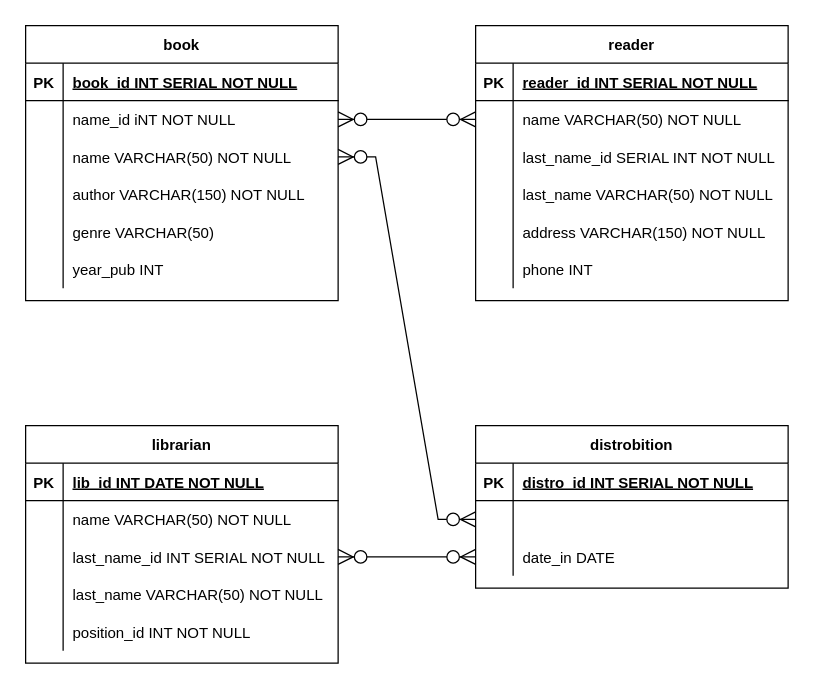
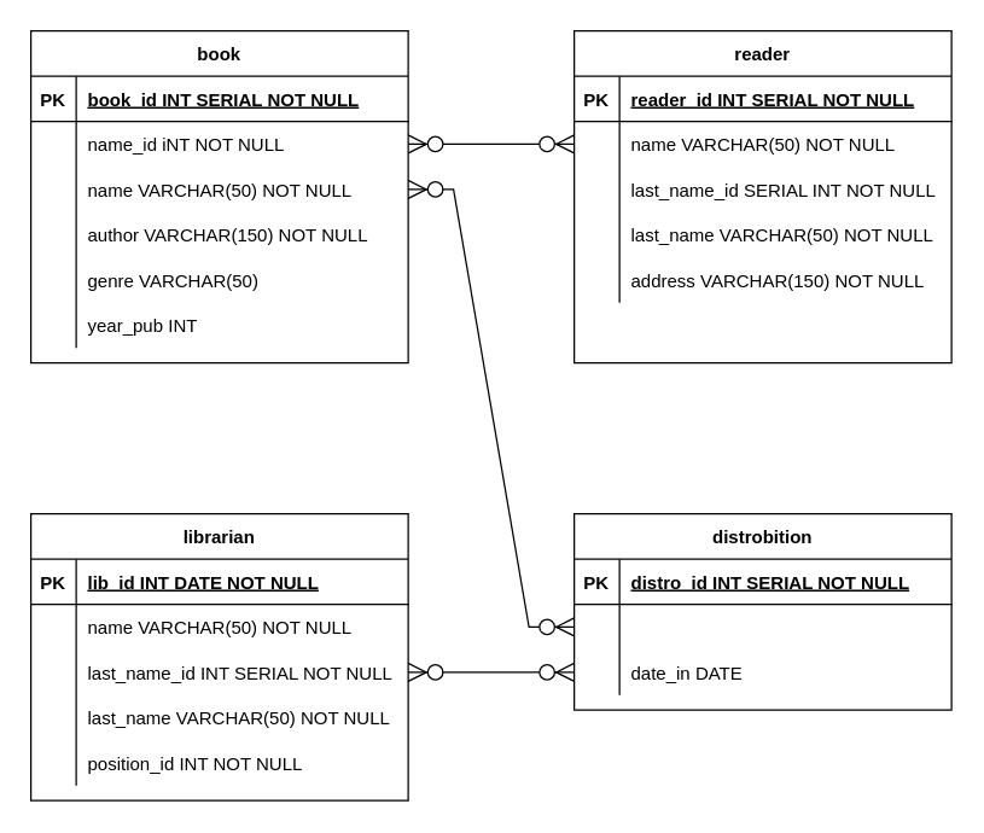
  <mxCell id="0" />
  <mxCell id="1" parent="0" />
  <mxCell id="2" value="book" style="shape=table;startSize=30;container=1;collapsible=1;childLayout=tableLayout;fixedRows=1;rowLines=0;fontStyle=1;align=center;resizeLast=1;" vertex="1" parent="1"><mxGeometry x="20" y="20" width="250" height="220" as="geometry" /></mxCell>
  <mxCell id="3" value="" style="shape=partialRectangle;collapsible=0;dropTarget=0;pointerEvents=0;fillColor=none;points=[[0,0.5],[1,0.5]];portConstraint=eastwest;top=0;left=0;right=0;bottom=1;" vertex="1" parent="2"><mxGeometry y="30" width="250" height="30" as="geometry" /></mxCell>
  <mxCell id="4" value="PK" style="shape=partialRectangle;overflow=hidden;connectable=0;fillColor=none;top=0;left=0;bottom=0;right=0;fontStyle=1;" vertex="1" parent="3"><mxGeometry width="30" height="30" as="geometry"><mxRectangle width="30" height="30" as="alternateBounds" /></mxGeometry></mxCell>
  <mxCell id="5" value="book_id INT SERIAL NOT NULL " style="shape=partialRectangle;overflow=hidden;connectable=0;fillColor=none;top=0;left=0;bottom=0;right=0;align=left;spacingLeft=6;fontStyle=5;" vertex="1" parent="3"><mxGeometry x="30" width="220" height="30" as="geometry"><mxRectangle width="220" height="30" as="alternateBounds" /></mxGeometry></mxCell>
  <mxCell id="6" value="" style="shape=partialRectangle;collapsible=0;dropTarget=0;pointerEvents=0;fillColor=none;points=[[0,0.5],[1,0.5]];portConstraint=eastwest;top=0;left=0;right=0;bottom=0;" vertex="1" parent="2"><mxGeometry y="60" width="250" height="30" as="geometry" /></mxCell>
  <mxCell id="7" value="" style="shape=partialRectangle;overflow=hidden;connectable=0;fillColor=none;top=0;left=0;bottom=0;right=0;" vertex="1" parent="6"><mxGeometry width="30" height="30" as="geometry"><mxRectangle width="30" height="30" as="alternateBounds" /></mxGeometry></mxCell>
  <mxCell id="8" value="name_id iNT NOT NULL" style="shape=partialRectangle;overflow=hidden;connectable=0;fillColor=none;top=0;left=0;bottom=0;right=0;align=left;spacingLeft=6;" vertex="1" parent="6"><mxGeometry x="30" width="220" height="30" as="geometry"><mxRectangle width="220" height="30" as="alternateBounds" /></mxGeometry></mxCell>
  <mxCell id="9" style="shape=partialRectangle;collapsible=0;dropTarget=0;pointerEvents=0;fillColor=none;points=[[0,0.5],[1,0.5]];portConstraint=eastwest;top=0;left=0;right=0;bottom=0;" vertex="1" parent="2"><mxGeometry y="90" width="250" height="30" as="geometry" /></mxCell>
  <mxCell id="10" style="shape=partialRectangle;overflow=hidden;connectable=0;fillColor=none;top=0;left=0;bottom=0;right=0;" vertex="1" parent="9"><mxGeometry width="30" height="30" as="geometry"><mxRectangle width="30" height="30" as="alternateBounds" /></mxGeometry></mxCell>
  <mxCell id="11" value="name VARCHAR(50) NOT NULL" style="shape=partialRectangle;overflow=hidden;connectable=0;fillColor=none;top=0;left=0;bottom=0;right=0;align=left;spacingLeft=6;" vertex="1" parent="9"><mxGeometry x="30" width="220" height="30" as="geometry"><mxRectangle width="220" height="30" as="alternateBounds" /></mxGeometry></mxCell>
  <mxCell id="12" style="shape=partialRectangle;collapsible=0;dropTarget=0;pointerEvents=0;fillColor=none;points=[[0,0.5],[1,0.5]];portConstraint=eastwest;top=0;left=0;right=0;bottom=0;" vertex="1" parent="2"><mxGeometry y="120" width="250" height="30" as="geometry" /></mxCell>
  <mxCell id="13" style="shape=partialRectangle;overflow=hidden;connectable=0;fillColor=none;top=0;left=0;bottom=0;right=0;" vertex="1" parent="12"><mxGeometry width="30" height="30" as="geometry"><mxRectangle width="30" height="30" as="alternateBounds" /></mxGeometry></mxCell>
  <mxCell id="14" value="author VARCHAR(150) NOT NULL" style="shape=partialRectangle;overflow=hidden;connectable=0;fillColor=none;top=0;left=0;bottom=0;right=0;align=left;spacingLeft=6;" vertex="1" parent="12"><mxGeometry x="30" width="220" height="30" as="geometry"><mxRectangle width="220" height="30" as="alternateBounds" /></mxGeometry></mxCell>
  <mxCell id="15" style="shape=partialRectangle;collapsible=0;dropTarget=0;pointerEvents=0;fillColor=none;points=[[0,0.5],[1,0.5]];portConstraint=eastwest;top=0;left=0;right=0;bottom=0;" vertex="1" parent="2"><mxGeometry y="150" width="250" height="30" as="geometry" /></mxCell>
  <mxCell id="16" style="shape=partialRectangle;overflow=hidden;connectable=0;fillColor=none;top=0;left=0;bottom=0;right=0;" vertex="1" parent="15"><mxGeometry width="30" height="30" as="geometry"><mxRectangle width="30" height="30" as="alternateBounds" /></mxGeometry></mxCell>
  <mxCell id="17" value="genre VARCHAR(50)" style="shape=partialRectangle;overflow=hidden;connectable=0;fillColor=none;top=0;left=0;bottom=0;right=0;align=left;spacingLeft=6;" vertex="1" parent="15"><mxGeometry x="30" width="220" height="30" as="geometry"><mxRectangle width="220" height="30" as="alternateBounds" /></mxGeometry></mxCell>
  <mxCell id="18" style="shape=partialRectangle;collapsible=0;dropTarget=0;pointerEvents=0;fillColor=none;points=[[0,0.5],[1,0.5]];portConstraint=eastwest;top=0;left=0;right=0;bottom=0;" vertex="1" parent="2"><mxGeometry y="180" width="250" height="30" as="geometry" /></mxCell>
  <mxCell id="19" style="shape=partialRectangle;overflow=hidden;connectable=0;fillColor=none;top=0;left=0;bottom=0;right=0;" vertex="1" parent="18"><mxGeometry width="30" height="30" as="geometry"><mxRectangle width="30" height="30" as="alternateBounds" /></mxGeometry></mxCell>
  <mxCell id="20" value="year_pub INT" style="shape=partialRectangle;overflow=hidden;connectable=0;fillColor=none;top=0;left=0;bottom=0;right=0;align=left;spacingLeft=6;" vertex="1" parent="18"><mxGeometry x="30" width="220" height="30" as="geometry"><mxRectangle width="220" height="30" as="alternateBounds" /></mxGeometry></mxCell>
  <mxCell id="21" value="reader" style="shape=table;startSize=30;container=1;collapsible=1;childLayout=tableLayout;fixedRows=1;rowLines=0;fontStyle=1;align=center;resizeLast=1;" vertex="1" parent="1"><mxGeometry x="380" y="20" width="250" height="220" as="geometry" /></mxCell>
  <mxCell id="22" value="" style="shape=partialRectangle;collapsible=0;dropTarget=0;pointerEvents=0;fillColor=none;points=[[0,0.5],[1,0.5]];portConstraint=eastwest;top=0;left=0;right=0;bottom=1;" vertex="1" parent="21"><mxGeometry y="30" width="250" height="30" as="geometry" /></mxCell>
  <mxCell id="23" value="PK" style="shape=partialRectangle;overflow=hidden;connectable=0;fillColor=none;top=0;left=0;bottom=0;right=0;fontStyle=1;" vertex="1" parent="22"><mxGeometry width="30" height="30" as="geometry"><mxRectangle width="30" height="30" as="alternateBounds" /></mxGeometry></mxCell>
  <mxCell id="24" value="reader_id INT SERIAL NOT NULL " style="shape=partialRectangle;overflow=hidden;connectable=0;fillColor=none;top=0;left=0;bottom=0;right=0;align=left;spacingLeft=6;fontStyle=5;" vertex="1" parent="22"><mxGeometry x="30" width="220" height="30" as="geometry"><mxRectangle width="220" height="30" as="alternateBounds" /></mxGeometry></mxCell>
  <mxCell id="25" style="shape=partialRectangle;collapsible=0;dropTarget=0;pointerEvents=0;fillColor=none;points=[[0,0.5],[1,0.5]];portConstraint=eastwest;top=0;left=0;right=0;bottom=0;" vertex="1" parent="21"><mxGeometry y="60" width="250" height="30" as="geometry" /></mxCell>
  <mxCell id="26" style="shape=partialRectangle;overflow=hidden;connectable=0;fillColor=none;top=0;left=0;bottom=0;right=0;" vertex="1" parent="25"><mxGeometry width="30" height="30" as="geometry"><mxRectangle width="30" height="30" as="alternateBounds" /></mxGeometry></mxCell>
  <mxCell id="27" value="name VARCHAR(50) NOT NULL" style="shape=partialRectangle;overflow=hidden;connectable=0;fillColor=none;top=0;left=0;bottom=0;right=0;align=left;spacingLeft=6;" vertex="1" parent="25"><mxGeometry x="30" width="220" height="30" as="geometry"><mxRectangle width="220" height="30" as="alternateBounds" /></mxGeometry></mxCell>
  <mxCell id="28" style="shape=partialRectangle;collapsible=0;dropTarget=0;pointerEvents=0;fillColor=none;points=[[0,0.5],[1,0.5]];portConstraint=eastwest;top=0;left=0;right=0;bottom=0;" vertex="1" parent="21"><mxGeometry y="90" width="250" height="30" as="geometry" /></mxCell>
  <mxCell id="29" style="shape=partialRectangle;overflow=hidden;connectable=0;fillColor=none;top=0;left=0;bottom=0;right=0;" vertex="1" parent="28"><mxGeometry width="30" height="30" as="geometry"><mxRectangle width="30" height="30" as="alternateBounds" /></mxGeometry></mxCell>
  <mxCell id="30" value="last_name_id SERIAL INT NOT NULL" style="shape=partialRectangle;overflow=hidden;connectable=0;fillColor=none;top=0;left=0;bottom=0;right=0;align=left;spacingLeft=6;" vertex="1" parent="28"><mxGeometry x="30" width="220" height="30" as="geometry"><mxRectangle width="220" height="30" as="alternateBounds" /></mxGeometry></mxCell>
  <mxCell id="31" style="shape=partialRectangle;collapsible=0;dropTarget=0;pointerEvents=0;fillColor=none;points=[[0,0.5],[1,0.5]];portConstraint=eastwest;top=0;left=0;right=0;bottom=0;" vertex="1" parent="21"><mxGeometry y="120" width="250" height="30" as="geometry" /></mxCell>
  <mxCell id="32" style="shape=partialRectangle;overflow=hidden;connectable=0;fillColor=none;top=0;left=0;bottom=0;right=0;" vertex="1" parent="31"><mxGeometry width="30" height="30" as="geometry"><mxRectangle width="30" height="30" as="alternateBounds" /></mxGeometry></mxCell>
  <mxCell id="33" value="last_name VARCHAR(50) NOT NULL" style="shape=partialRectangle;overflow=hidden;connectable=0;fillColor=none;top=0;left=0;bottom=0;right=0;align=left;spacingLeft=6;" vertex="1" parent="31"><mxGeometry x="30" width="220" height="30" as="geometry"><mxRectangle width="220" height="30" as="alternateBounds" /></mxGeometry></mxCell>
  <mxCell id="34" style="shape=partialRectangle;collapsible=0;dropTarget=0;pointerEvents=0;fillColor=none;points=[[0,0.5],[1,0.5]];portConstraint=eastwest;top=0;left=0;right=0;bottom=0;" vertex="1" parent="21"><mxGeometry y="150" width="250" height="30" as="geometry" /></mxCell>
  <mxCell id="35" style="shape=partialRectangle;overflow=hidden;connectable=0;fillColor=none;top=0;left=0;bottom=0;right=0;" vertex="1" parent="34"><mxGeometry width="30" height="30" as="geometry"><mxRectangle width="30" height="30" as="alternateBounds" /></mxGeometry></mxCell>
  <mxCell id="36" value="address VARCHAR(150) NOT NULL" style="shape=partialRectangle;overflow=hidden;connectable=0;fillColor=none;top=0;left=0;bottom=0;right=0;align=left;spacingLeft=6;" vertex="1" parent="34"><mxGeometry x="30" width="220" height="30" as="geometry"><mxRectangle width="220" height="30" as="alternateBounds" /></mxGeometry></mxCell>
  <mxCell id="37" style="shape=partialRectangle;collapsible=0;dropTarget=0;pointerEvents=0;fillColor=none;points=[[0,0.5],[1,0.5]];portConstraint=eastwest;top=0;left=0;right=0;bottom=0;" vertex="1" parent="21"><mxGeometry y="180" width="250" height="30" as="geometry" /></mxCell>
  <mxCell id="38" style="shape=partialRectangle;overflow=hidden;connectable=0;fillColor=none;top=0;left=0;bottom=0;right=0;" vertex="1" parent="37"><mxGeometry width="30" height="30" as="geometry"><mxRectangle width="30" height="30" as="alternateBounds" /></mxGeometry></mxCell>
- <mxCell id="39" value="phone INT" style="shape=partialRectangle;overflow=hidden;connectable=0;fillColor=none;top=0;left=0;bottom=0;right=0;align=left;spacingLeft=6;" vertex="1" parent="37"><mxGeometry x="30" width="220" height="30" as="geometry"><mxRectangle width="220" height="30" as="alternateBounds" /></mxGeometry></mxCell>
  <mxCell id="40" value="librarian" style="shape=table;startSize=30;container=1;collapsible=1;childLayout=tableLayout;fixedRows=1;rowLines=0;fontStyle=1;align=center;resizeLast=1;" vertex="1" parent="1"><mxGeometry x="20" y="340" width="250" height="190" as="geometry" /></mxCell>
  <mxCell id="41" value="" style="shape=partialRectangle;collapsible=0;dropTarget=0;pointerEvents=0;fillColor=none;points=[[0,0.5],[1,0.5]];portConstraint=eastwest;top=0;left=0;right=0;bottom=1;" vertex="1" parent="40"><mxGeometry y="30" width="250" height="30" as="geometry" /></mxCell>
  <mxCell id="42" value="PK" style="shape=partialRectangle;overflow=hidden;connectable=0;fillColor=none;top=0;left=0;bottom=0;right=0;fontStyle=1;" vertex="1" parent="41"><mxGeometry width="30" height="30" as="geometry"><mxRectangle width="30" height="30" as="alternateBounds" /></mxGeometry></mxCell>
  <mxCell id="43" value="lib_id INT DATE NOT NULL " style="shape=partialRectangle;overflow=hidden;connectable=0;fillColor=none;top=0;left=0;bottom=0;right=0;align=left;spacingLeft=6;fontStyle=5;" vertex="1" parent="41"><mxGeometry x="30" width="220" height="30" as="geometry"><mxRectangle width="220" height="30" as="alternateBounds" /></mxGeometry></mxCell>
  <mxCell id="44" style="shape=partialRectangle;collapsible=0;dropTarget=0;pointerEvents=0;fillColor=none;points=[[0,0.5],[1,0.5]];portConstraint=eastwest;top=0;left=0;right=0;bottom=0;" vertex="1" parent="40"><mxGeometry y="60" width="250" height="30" as="geometry" /></mxCell>
  <mxCell id="45" style="shape=partialRectangle;overflow=hidden;connectable=0;fillColor=none;top=0;left=0;bottom=0;right=0;" vertex="1" parent="44"><mxGeometry width="30" height="30" as="geometry"><mxRectangle width="30" height="30" as="alternateBounds" /></mxGeometry></mxCell>
  <mxCell id="46" value="name VARCHAR(50) NOT NULL" style="shape=partialRectangle;overflow=hidden;connectable=0;fillColor=none;top=0;left=0;bottom=0;right=0;align=left;spacingLeft=6;" vertex="1" parent="44"><mxGeometry x="30" width="220" height="30" as="geometry"><mxRectangle width="220" height="30" as="alternateBounds" /></mxGeometry></mxCell>
  <mxCell id="47" style="shape=partialRectangle;collapsible=0;dropTarget=0;pointerEvents=0;fillColor=none;points=[[0,0.5],[1,0.5]];portConstraint=eastwest;top=0;left=0;right=0;bottom=0;" vertex="1" parent="40"><mxGeometry y="90" width="250" height="30" as="geometry" /></mxCell>
  <mxCell id="48" style="shape=partialRectangle;overflow=hidden;connectable=0;fillColor=none;top=0;left=0;bottom=0;right=0;" vertex="1" parent="47"><mxGeometry width="30" height="30" as="geometry"><mxRectangle width="30" height="30" as="alternateBounds" /></mxGeometry></mxCell>
  <mxCell id="49" value="last_name_id INT SERIAL NOT NULL" style="shape=partialRectangle;overflow=hidden;connectable=0;fillColor=none;top=0;left=0;bottom=0;right=0;align=left;spacingLeft=6;" vertex="1" parent="47"><mxGeometry x="30" width="220" height="30" as="geometry"><mxRectangle width="220" height="30" as="alternateBounds" /></mxGeometry></mxCell>
  <mxCell id="50" style="shape=partialRectangle;collapsible=0;dropTarget=0;pointerEvents=0;fillColor=none;points=[[0,0.5],[1,0.5]];portConstraint=eastwest;top=0;left=0;right=0;bottom=0;" vertex="1" parent="40"><mxGeometry y="120" width="250" height="30" as="geometry" /></mxCell>
  <mxCell id="51" style="shape=partialRectangle;overflow=hidden;connectable=0;fillColor=none;top=0;left=0;bottom=0;right=0;" vertex="1" parent="50"><mxGeometry width="30" height="30" as="geometry"><mxRectangle width="30" height="30" as="alternateBounds" /></mxGeometry></mxCell>
  <mxCell id="52" value="last_name VARCHAR(50) NOT NULL" style="shape=partialRectangle;overflow=hidden;connectable=0;fillColor=none;top=0;left=0;bottom=0;right=0;align=left;spacingLeft=6;" vertex="1" parent="50"><mxGeometry x="30" width="220" height="30" as="geometry"><mxRectangle width="220" height="30" as="alternateBounds" /></mxGeometry></mxCell>
  <mxCell id="53" style="shape=partialRectangle;collapsible=0;dropTarget=0;pointerEvents=0;fillColor=none;points=[[0,0.5],[1,0.5]];portConstraint=eastwest;top=0;left=0;right=0;bottom=0;" vertex="1" parent="40"><mxGeometry y="150" width="250" height="30" as="geometry" /></mxCell>
  <mxCell id="54" style="shape=partialRectangle;overflow=hidden;connectable=0;fillColor=none;top=0;left=0;bottom=0;right=0;" vertex="1" parent="53"><mxGeometry width="30" height="30" as="geometry"><mxRectangle width="30" height="30" as="alternateBounds" /></mxGeometry></mxCell>
  <mxCell id="55" value="position_id INT NOT NULL" style="shape=partialRectangle;overflow=hidden;connectable=0;fillColor=none;top=0;left=0;bottom=0;right=0;align=left;spacingLeft=6;" vertex="1" parent="53"><mxGeometry x="30" width="220" height="30" as="geometry"><mxRectangle width="220" height="30" as="alternateBounds" /></mxGeometry></mxCell>
  <mxCell id="56" value="distrobition" style="shape=table;startSize=30;container=1;collapsible=1;childLayout=tableLayout;fixedRows=1;rowLines=0;fontStyle=1;align=center;resizeLast=1;" vertex="1" parent="1"><mxGeometry x="380" y="340" width="250" height="130" as="geometry" /></mxCell>
  <mxCell id="57" value="" style="shape=partialRectangle;collapsible=0;dropTarget=0;pointerEvents=0;fillColor=none;points=[[0,0.5],[1,0.5]];portConstraint=eastwest;top=0;left=0;right=0;bottom=1;" vertex="1" parent="56"><mxGeometry y="30" width="250" height="30" as="geometry" /></mxCell>
  <mxCell id="58" value="PK" style="shape=partialRectangle;overflow=hidden;connectable=0;fillColor=none;top=0;left=0;bottom=0;right=0;fontStyle=1;" vertex="1" parent="57"><mxGeometry width="30" height="30" as="geometry"><mxRectangle width="30" height="30" as="alternateBounds" /></mxGeometry></mxCell>
  <mxCell id="59" value="distro_id INT SERIAL NOT NULL " style="shape=partialRectangle;overflow=hidden;connectable=0;fillColor=none;top=0;left=0;bottom=0;right=0;align=left;spacingLeft=6;fontStyle=5;" vertex="1" parent="57"><mxGeometry x="30" width="220" height="30" as="geometry"><mxRectangle width="220" height="30" as="alternateBounds" /></mxGeometry></mxCell>
  <mxCell id="60" style="shape=partialRectangle;collapsible=0;dropTarget=0;pointerEvents=0;fillColor=none;points=[[0,0.5],[1,0.5]];portConstraint=eastwest;top=0;left=0;right=0;bottom=0;" vertex="1" parent="56"><mxGeometry y="60" width="250" height="30" as="geometry" /></mxCell>
  <mxCell id="61" style="shape=partialRectangle;overflow=hidden;connectable=0;fillColor=none;top=0;left=0;bottom=0;right=0;" vertex="1" parent="60"><mxGeometry width="30" height="30" as="geometry"><mxRectangle width="30" height="30" as="alternateBounds" /></mxGeometry></mxCell>
  <mxCell id="62" style="shape=partialRectangle;collapsible=0;dropTarget=0;pointerEvents=0;fillColor=none;points=[[0,0.5],[1,0.5]];portConstraint=eastwest;top=0;left=0;right=0;bottom=0;" vertex="1" parent="56"><mxGeometry y="90" width="250" height="30" as="geometry" /></mxCell>
  <mxCell id="63" style="shape=partialRectangle;overflow=hidden;connectable=0;fillColor=none;top=0;left=0;bottom=0;right=0;" vertex="1" parent="62"><mxGeometry width="30" height="30" as="geometry"><mxRectangle width="30" height="30" as="alternateBounds" /></mxGeometry></mxCell>
  <mxCell id="64" value="date_in DATE" style="shape=partialRectangle;overflow=hidden;connectable=0;fillColor=none;top=0;left=0;bottom=0;right=0;align=left;spacingLeft=6;" vertex="1" parent="62"><mxGeometry x="30" width="220" height="30" as="geometry"><mxRectangle width="220" height="30" as="alternateBounds" /></mxGeometry></mxCell>
  <mxCell id="65" value="" style="edgeStyle=entityRelationEdgeStyle;fontSize=12;html=1;endArrow=ERzeroToMany;endFill=1;startArrow=ERzeroToMany;rounded=0;endSize=10;startSize=10;entryX=0;entryY=0.5;entryDx=0;entryDy=0;exitX=1;exitY=0.5;exitDx=0;exitDy=0;" edge="1" parent="1" source="6" target="25"><mxGeometry width="100" height="100" relative="1" as="geometry"><mxPoint x="250" y="340" as="sourcePoint" /><mxPoint x="350" y="240" as="targetPoint" /></mxGeometry></mxCell>
  <mxCell id="66" value="" style="edgeStyle=entityRelationEdgeStyle;fontSize=12;html=1;endArrow=ERzeroToMany;endFill=1;startArrow=ERzeroToMany;rounded=0;endSize=10;startSize=10;entryX=0;entryY=0.5;entryDx=0;entryDy=0;exitX=1;exitY=0.5;exitDx=0;exitDy=0;" edge="1" parent="1" source="47" target="62"><mxGeometry width="100" height="100" relative="1" as="geometry"><mxPoint x="260" y="450" as="sourcePoint" /><mxPoint x="370" y="450" as="targetPoint" /></mxGeometry></mxCell>
  <mxCell id="67" value="" style="edgeStyle=entityRelationEdgeStyle;fontSize=12;html=1;endArrow=ERzeroToMany;endFill=1;startArrow=ERzeroToMany;rounded=0;endSize=10;startSize=10;entryX=0;entryY=0.5;entryDx=0;entryDy=0;exitX=1;exitY=0.5;exitDx=0;exitDy=0;" edge="1" parent="1" source="9" target="60"><mxGeometry width="100" height="100" relative="1" as="geometry"><mxPoint x="290" y="115" as="sourcePoint" /><mxPoint x="400" y="115" as="targetPoint" /></mxGeometry></mxCell>
